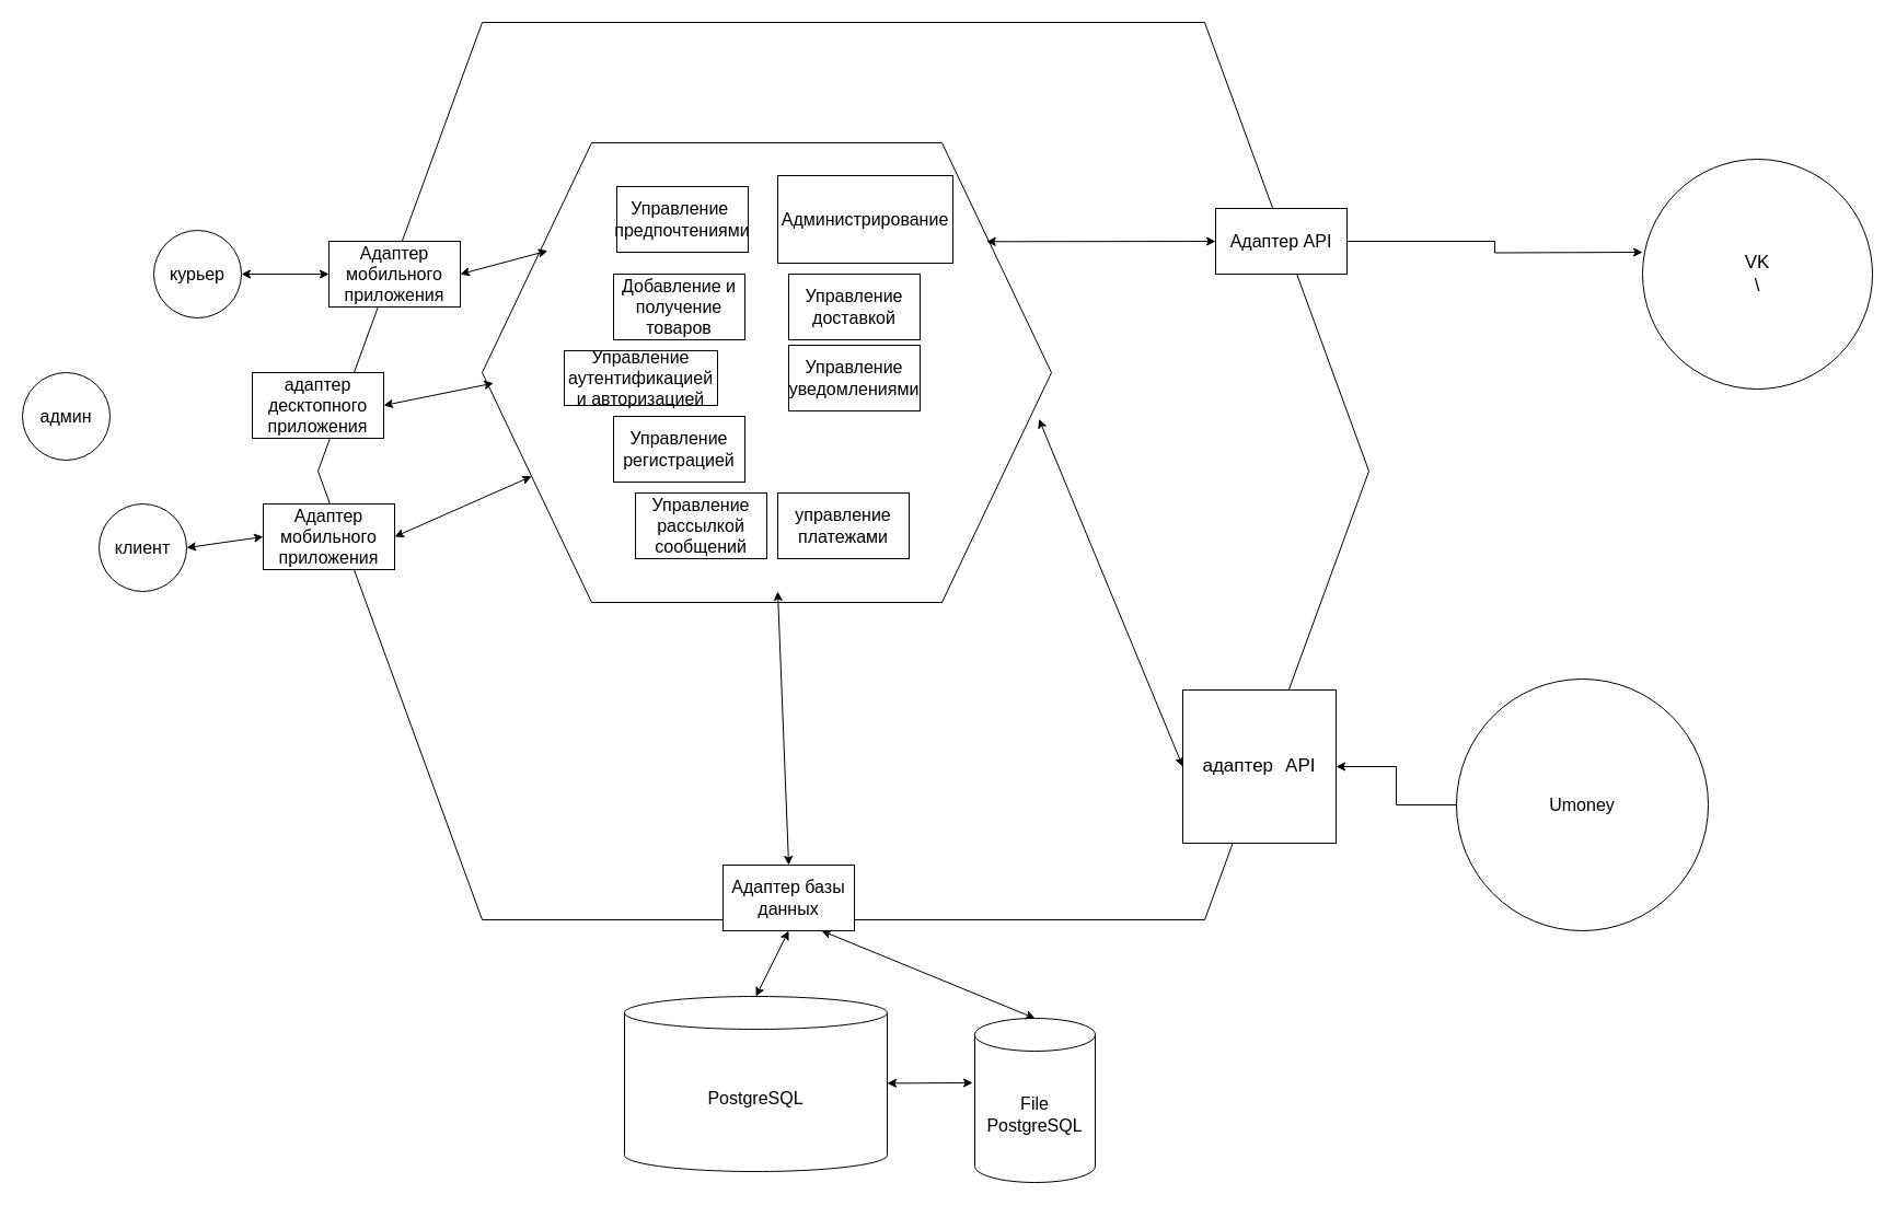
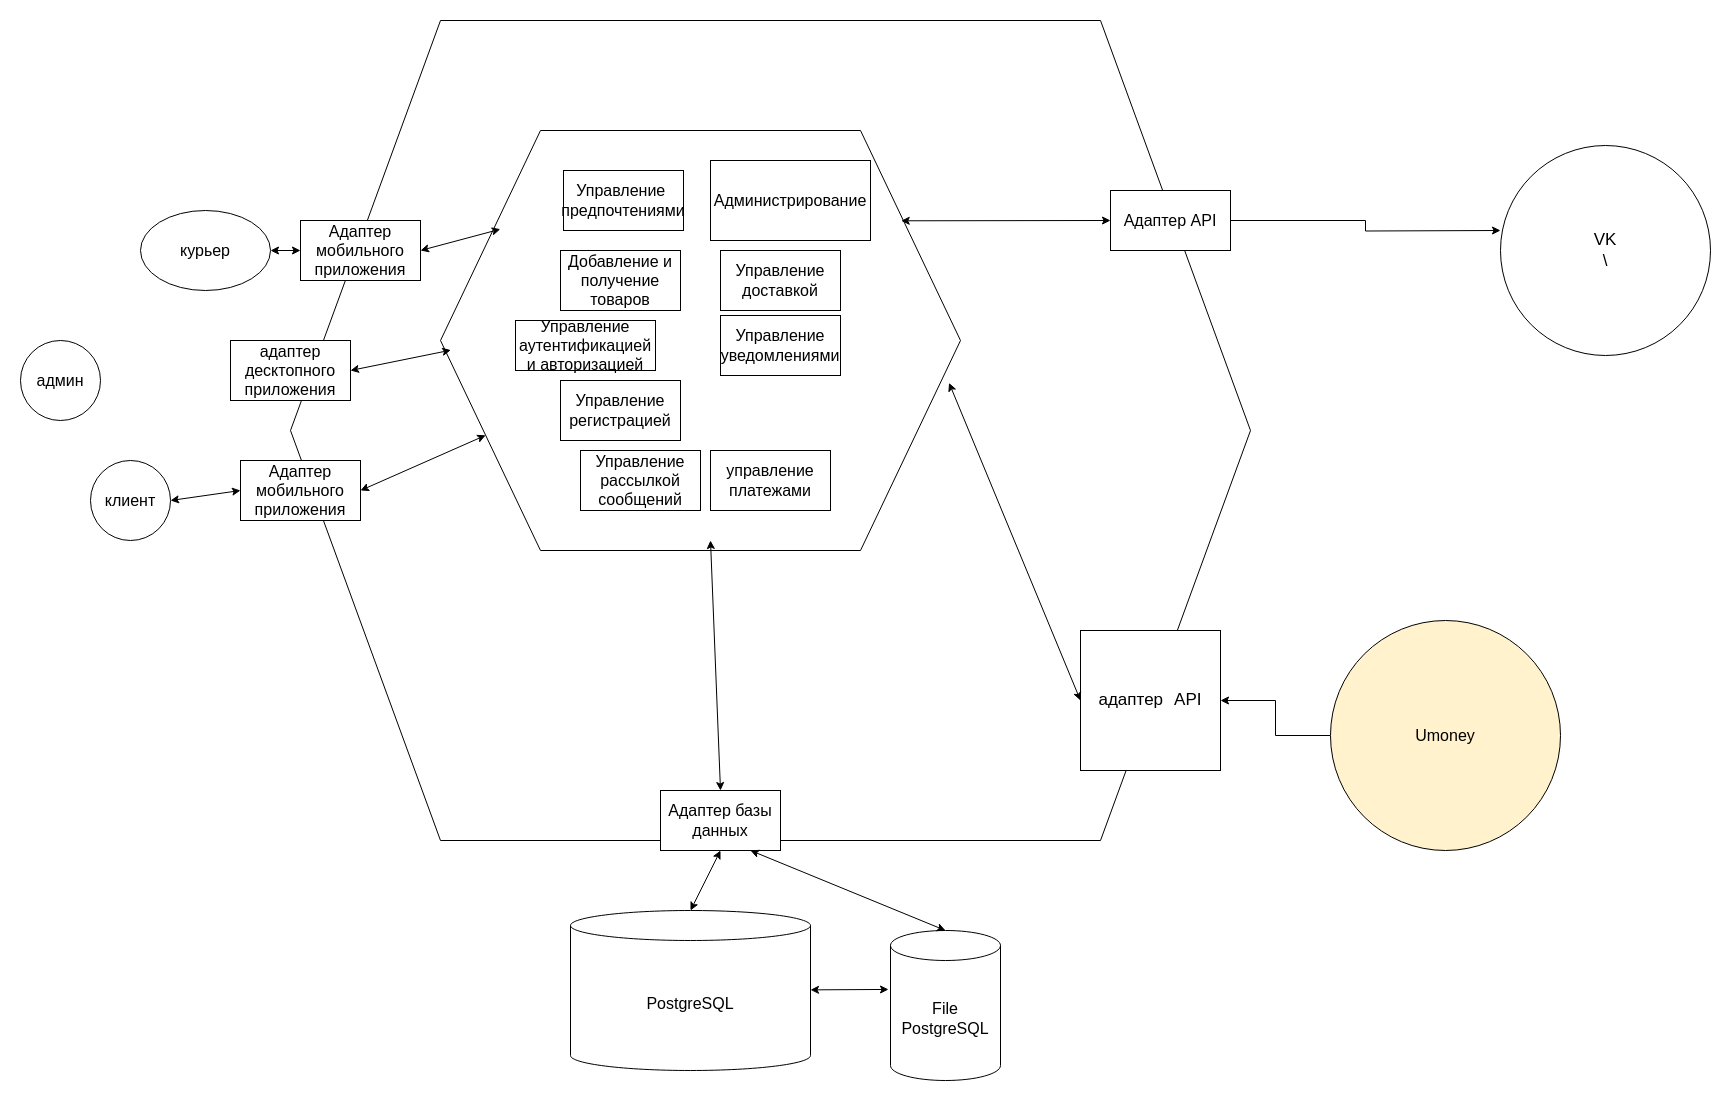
  <mxCell id="0" />
  <mxCell id="1" parent="0" />
  <mxCell id="2" value="" style="shape=hexagon;perimeter=hexagonPerimeter2;whiteSpace=wrap;html=1;fixedSize=1;size=100;fontSize=16;" vertex="1" parent="1"><mxGeometry x="440" y="130" width="520" height="420" as="geometry" /></mxCell>
  <mxCell id="3" value="Управление аутентификацией и авторизацией" style="rounded=0;whiteSpace=wrap;html=1;fontSize=16;" vertex="1" parent="1"><mxGeometry x="515" y="320" width="140" height="50" as="geometry" /></mxCell>
  <mxCell id="4" value="Управление регистрацией" style="rounded=0;whiteSpace=wrap;html=1;fontSize=16;" vertex="1" parent="1"><mxGeometry x="560" y="380" width="120" height="60" as="geometry" /></mxCell>
  <mxCell id="5" value="Добавление и получение товаров" style="rounded=0;whiteSpace=wrap;html=1;fontSize=16;" vertex="1" parent="1"><mxGeometry x="560" y="250" width="120" height="60" as="geometry" /></mxCell>
  <mxCell id="6" value="Управление доставкой" style="rounded=0;whiteSpace=wrap;html=1;fontSize=16;" vertex="1" parent="1"><mxGeometry x="720" y="250" width="120" height="60" as="geometry" /></mxCell>
  <mxCell id="7" value="Управление уведомлениями" style="rounded=0;whiteSpace=wrap;html=1;fontSize=16;" vertex="1" parent="1"><mxGeometry x="720" y="315" width="120" height="60" as="geometry" /></mxCell>
  <mxCell id="8" value="Управление рассылкой сообщений" style="rounded=0;whiteSpace=wrap;html=1;fontSize=16;" vertex="1" parent="1"><mxGeometry x="580" y="450" width="120" height="60" as="geometry" /></mxCell>
  <mxCell id="9" value="Управление&amp;nbsp; предпочтениями" style="rounded=0;whiteSpace=wrap;html=1;fontSize=16;" vertex="1" parent="1"><mxGeometry x="563" y="170" width="120" height="60" as="geometry" /></mxCell>
  <mxCell id="10" value="управление платежами" style="rounded=0;whiteSpace=wrap;html=1;fontSize=16;" vertex="1" parent="1"><mxGeometry x="710" y="450" width="120" height="60" as="geometry" /></mxCell>
  <mxCell id="11" value="" style="shape=hexagon;perimeter=hexagonPerimeter2;whiteSpace=wrap;html=1;fixedSize=1;fillColor=none;size=150;fontSize=16;" vertex="1" parent="1"><mxGeometry x="290" width="960" height="820" as="geometry" y="20" /></mxCell>
  <mxCell id="12" value="Адаптер базы данных" style="rounded=0;whiteSpace=wrap;html=1;fontSize=16;" vertex="1" parent="1"><mxGeometry x="660" y="790" width="120" height="60" as="geometry" /></mxCell>
  <mxCell id="13" value="PostgreSQL" style="shape=cylinder3;whiteSpace=wrap;html=1;boundedLbl=1;backgroundOutline=1;size=15;fontSize=16;" vertex="1" parent="1"><mxGeometry x="570" y="910" width="240" height="160" as="geometry" /></mxCell>
  <mxCell id="14" value="File PostgreSQL" style="shape=cylinder3;whiteSpace=wrap;html=1;boundedLbl=1;backgroundOutline=1;size=15;fontSize=16;" vertex="1" parent="1"><mxGeometry x="890" y="930" width="110" height="150" as="geometry" /></mxCell>
  <mxCell id="15" value="" style="endArrow=classic;startArrow=classic;html=1;rounded=0;entryX=-0.018;entryY=0.393;entryDx=0;entryDy=0;entryPerimeter=0;fontSize=16;" edge="1" parent="1" source="13" target="14"><mxGeometry width="50" height="50" relative="1" as="geometry"><mxPoint x="850" y="900" as="sourcePoint" /><mxPoint x="870" y="860" as="targetPoint" /></mxGeometry></mxCell>
  <mxCell id="16" value="" style="endArrow=classic;startArrow=classic;html=1;rounded=0;entryX=0.5;entryY=1;entryDx=0;entryDy=0;exitX=0.5;exitY=0;exitDx=0;exitDy=0;exitPerimeter=0;fontSize=16;" edge="1" parent="1" source="13" target="12"><mxGeometry width="50" height="50" relative="1" as="geometry"><mxPoint x="690" y="720" as="sourcePoint" /><mxPoint x="740" y="670" as="targetPoint" /></mxGeometry></mxCell>
  <mxCell id="17" value="" style="endArrow=classic;startArrow=classic;html=1;rounded=0;entryX=0.75;entryY=1;entryDx=0;entryDy=0;exitX=0.5;exitY=0;exitDx=0;exitDy=0;exitPerimeter=0;fontSize=16;" edge="1" parent="1" source="14" target="12"><mxGeometry width="50" height="50" relative="1" as="geometry"><mxPoint x="680" y="690" as="sourcePoint" /><mxPoint x="730" y="640" as="targetPoint" /></mxGeometry></mxCell>
  <mxCell id="18" value="" style="endArrow=classic;startArrow=classic;html=1;rounded=0;exitX=0.5;exitY=0;exitDx=0;exitDy=0;fontSize=16;" edge="1" parent="1" source="12"><mxGeometry width="50" height="50" relative="1" as="geometry"><mxPoint x="680" y="610" as="sourcePoint" /><mxPoint x="710" y="540" as="targetPoint" /></mxGeometry></mxCell>
  <mxCell id="19" value="Администрирование" style="rounded=0;whiteSpace=wrap;html=1;fontSize=16;" vertex="1" parent="1"><mxGeometry x="710" y="160" width="160" height="80" as="geometry" /></mxCell>
  <mxCell id="20" value="Адаптер мобильного приложения" style="rounded=0;whiteSpace=wrap;html=1;fontSize=16;" vertex="1" parent="1"><mxGeometry x="300" y="220" width="120" height="60" as="geometry" /></mxCell>
  <mxCell id="21" value="адаптер десктопного приложения" style="rounded=0;whiteSpace=wrap;html=1;fontSize=16;" vertex="1" parent="1"><mxGeometry x="230" y="340" width="120" height="60" as="geometry" /></mxCell>
  <mxCell id="22" value="Адаптер мобильного приложения" style="rounded=0;whiteSpace=wrap;html=1;fontSize=16;" vertex="1" parent="1"><mxGeometry x="240" y="460" width="120" height="60" as="geometry" /></mxCell>
- <mxCell id="23" value="курьер" style="ellipse;whiteSpace=wrap;html=1;aspect=fixed;fontSize=16;" vertex="1" parent="1"><mxGeometry x="140" y="210" width="80" height="80" as="geometry" /></mxCell>
+ <mxCell id="23" value="курьер" style="ellipse;whiteSpace=wrap;html=1;aspect=fixed;fontSize=16;" vertex="1" parent="1"><mxGeometry x="140" y="210" width="130" height="80" as="geometry" /></mxCell>
  <mxCell id="24" value="клиент" style="ellipse;whiteSpace=wrap;html=1;aspect=fixed;fontSize=16;" vertex="1" parent="1"><mxGeometry x="90" y="460" width="80" height="80" as="geometry" /></mxCell>
  <mxCell id="25" value="" style="endArrow=classic;startArrow=classic;html=1;rounded=0;entryX=0;entryY=0.5;entryDx=0;entryDy=0;exitX=1;exitY=0.5;exitDx=0;exitDy=0;fontSize=16;" edge="1" parent="1" source="23" target="20"><mxGeometry width="50" height="50" relative="1" as="geometry"><mxPoint x="280" y="290" as="sourcePoint" /><mxPoint x="330" y="240" as="targetPoint" /></mxGeometry></mxCell>
  <mxCell id="26" value="" style="endArrow=classic;startArrow=classic;html=1;rounded=0;entryX=0;entryY=0.5;entryDx=0;entryDy=0;exitX=1;exitY=0.5;exitDx=0;exitDy=0;fontSize=16;" edge="1" parent="1" source="24" target="22"><mxGeometry width="50" height="50" relative="1" as="geometry"><mxPoint x="300" y="490" as="sourcePoint" /><mxPoint x="350" y="440" as="targetPoint" /></mxGeometry></mxCell>
  <mxCell id="27" value="" style="endArrow=classic;startArrow=classic;html=1;rounded=0;entryX=1;entryY=0.5;entryDx=0;entryDy=0;fontSize=16;" edge="1" parent="1" source="2" target="22"><mxGeometry width="50" height="50" relative="1" as="geometry"><mxPoint x="-120" y="484.706" as="sourcePoint" /><mxPoint x="530" y="440" as="targetPoint" /></mxGeometry></mxCell>
  <mxCell id="28" value="" style="endArrow=classic;startArrow=classic;html=1;rounded=0;entryX=0.115;entryY=0.235;entryDx=0;entryDy=0;entryPerimeter=0;exitX=1;exitY=0.5;exitDx=0;exitDy=0;fontSize=16;" edge="1" parent="1" source="20" target="2"><mxGeometry width="50" height="50" relative="1" as="geometry"><mxPoint x="490" y="290" as="sourcePoint" /><mxPoint x="540" y="240" as="targetPoint" /></mxGeometry></mxCell>
  <mxCell id="29" value="" style="endArrow=classic;startArrow=classic;html=1;rounded=0;exitX=0.167;exitY=0.402;exitDx=0;exitDy=0;entryX=1;entryY=0.5;entryDx=0;entryDy=0;fontSize=16;exitPerimeter=0;" edge="1" parent="1" source="11" target="21"><mxGeometry width="50" height="50" relative="1" as="geometry"><mxPoint x="980" y="390" as="sourcePoint" /><mxPoint x="1030" y="340" as="targetPoint" /></mxGeometry></mxCell>
  <mxCell id="30" value="админ" style="ellipse;whiteSpace=wrap;html=1;aspect=fixed;fontSize=16;" vertex="1" parent="1"><mxGeometry x="20" y="340" width="80" height="80" as="geometry" /></mxCell>
  <mxCell id="31" style="edgeStyle=orthogonalEdgeStyle;rounded=0;orthogonalLoop=1;jettySize=auto;html=1;exitX=1;exitY=0.5;exitDx=0;exitDy=0;" edge="1" parent="1" source="32"><mxGeometry relative="1" as="geometry"><mxPoint x="1500" y="230" as="targetPoint" /></mxGeometry></mxCell>
  <mxCell id="32" value="Адаптер API" style="rounded=0;whiteSpace=wrap;html=1;fontSize=16;" vertex="1" parent="1"><mxGeometry x="1110" y="190" width="120" height="60" as="geometry" /></mxCell>
  <mxCell id="33" value="" style="endArrow=classic;startArrow=classic;html=1;rounded=0;entryX=0;entryY=0.5;entryDx=0;entryDy=0;exitX=0.886;exitY=0.215;exitDx=0;exitDy=0;exitPerimeter=0;fontSize=16;" edge="1" parent="1" source="2" target="32"><mxGeometry width="50" height="50" relative="1" as="geometry"><mxPoint x="1050" y="260" as="sourcePoint" /><mxPoint x="1100" y="210" as="targetPoint" /></mxGeometry></mxCell>
  <mxCell id="34" value="&lt;font style=&quot;font-size: 17px;&quot;&gt;адаптер&lt;span style=&quot;white-space: pre;&quot;&gt;&#09;&lt;/span&gt;API&lt;/font&gt;" style="whiteSpace=wrap;html=1;aspect=fixed;" vertex="1" parent="1"><mxGeometry x="1080" y="630" width="140" height="140" as="geometry" /></mxCell>
  <mxCell id="35" style="edgeStyle=orthogonalEdgeStyle;rounded=0;orthogonalLoop=1;jettySize=auto;html=1;exitX=0;exitY=0.5;exitDx=0;exitDy=0;" edge="1" parent="1" source="36" target="34"><mxGeometry relative="1" as="geometry" /></mxCell>
- <mxCell id="36" value="Umoney" style="ellipse;whiteSpace=wrap;html=1;aspect=fixed;fontSize=16;" vertex="1" parent="1"><mxGeometry x="1330" y="620" width="230" height="230" as="geometry" /></mxCell>
+ <mxCell id="36" value="Umoney" style="ellipse;whiteSpace=wrap;html=1;aspect=fixed;fontSize=16;fillColor=#fff2cc;" vertex="1" parent="1"><mxGeometry x="1330" y="620" width="230" height="230" as="geometry" /></mxCell>
  <mxCell id="37" value="" style="endArrow=classic;startArrow=classic;html=1;rounded=0;entryX=0;entryY=0.5;entryDx=0;entryDy=0;exitX=0.978;exitY=0.601;exitDx=0;exitDy=0;exitPerimeter=0;" edge="1" parent="1" source="2" target="34"><mxGeometry width="50" height="50" relative="1" as="geometry"><mxPoint x="1400" y="320" as="sourcePoint" /><mxPoint x="1290" y="670" as="targetPoint" /></mxGeometry></mxCell>
  <mxCell id="38" value="VK&lt;br&gt;\" style="ellipse;whiteSpace=wrap;html=1;aspect=fixed;fontSize=17;" vertex="1" parent="1"><mxGeometry x="1500" y="145" width="210" height="210" as="geometry" /></mxCell>
